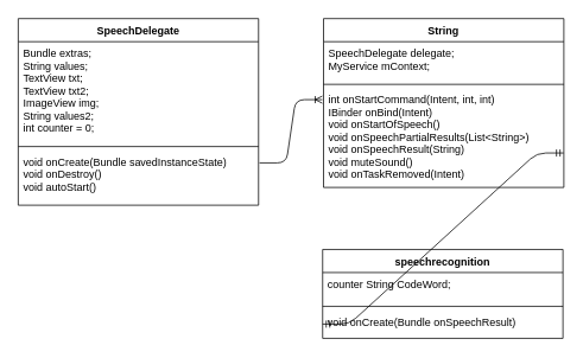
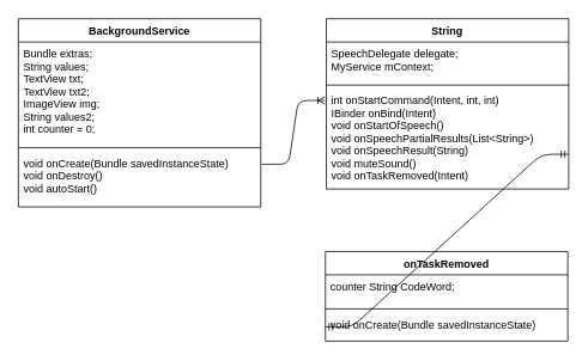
  <mxCell id="0" />
  <mxCell id="1" parent="0" />
- <mxCell id="2" value="SpeechDelegate" style="swimlane;fontStyle=1;align=center;verticalAlign=top;childLayout=stackLayout;horizontal=1;startSize=26;horizontalStack=0;resizeParent=1;resizeParentMax=0;resizeLast=0;collapsible=1;marginBottom=0;" vertex="1" parent="1"><mxGeometry x="20" y="20" width="270" height="210" as="geometry" /></mxCell>
+ <mxCell id="2" value="BackgroundService" style="swimlane;fontStyle=1;align=center;verticalAlign=top;childLayout=stackLayout;horizontal=1;startSize=26;horizontalStack=0;resizeParent=1;resizeParentMax=0;resizeLast=0;collapsible=1;marginBottom=0;" vertex="1" parent="1"><mxGeometry x="20" y="20" width="270" height="210" as="geometry" /></mxCell>
  <mxCell id="3" value="Bundle extras;&#10;String values;&#10;TextView txt;&#10;TextView txt2;&#10;ImageView img;&#10;String values2;&#10;int counter = 0;" style="text;strokeColor=none;fillColor=none;align=left;verticalAlign=top;spacingLeft=4;spacingRight=4;overflow=hidden;rotatable=0;points=[[0,0.5],[1,0.5]];portConstraint=eastwest;" vertex="1" parent="2"><mxGeometry y="26" width="270" height="114" as="geometry" /></mxCell>
  <mxCell id="4" value="" style="line;strokeWidth=1;fillColor=none;align=left;verticalAlign=middle;spacingTop=-1;spacingLeft=3;spacingRight=3;rotatable=0;labelPosition=right;points=[];portConstraint=eastwest;" vertex="1" parent="2"><mxGeometry y="140" width="270" height="8" as="geometry" /></mxCell>
  <mxCell id="5" value="void onCreate(Bundle savedInstanceState)&#10;void onDestroy()&#10;void autoStart()&#10;&#10;" style="text;strokeColor=none;fillColor=none;align=left;verticalAlign=top;spacingLeft=4;spacingRight=4;overflow=hidden;rotatable=0;points=[[0,0.5],[1,0.5]];portConstraint=eastwest;" vertex="1" parent="2"><mxGeometry y="148" width="270" height="62" as="geometry" /></mxCell>
  <mxCell id="6" value="String" style="swimlane;fontStyle=1;align=center;verticalAlign=top;childLayout=stackLayout;horizontal=1;startSize=26;horizontalStack=0;resizeParent=1;resizeParentMax=0;resizeLast=0;collapsible=1;marginBottom=0;" vertex="1" parent="1"><mxGeometry x="363" y="20" width="270" height="190" as="geometry" /></mxCell>
  <mxCell id="7" value="SpeechDelegate delegate;&#10;MyService mContext;" style="text;strokeColor=none;fillColor=none;align=left;verticalAlign=top;spacingLeft=4;spacingRight=4;overflow=hidden;rotatable=0;points=[[0,0.5],[1,0.5]];portConstraint=eastwest;" vertex="1" parent="6"><mxGeometry y="26" width="270" height="44" as="geometry" /></mxCell>
  <mxCell id="8" value="" style="line;strokeWidth=1;fillColor=none;align=left;verticalAlign=middle;spacingTop=-1;spacingLeft=3;spacingRight=3;rotatable=0;labelPosition=right;points=[];portConstraint=eastwest;" vertex="1" parent="6"><mxGeometry y="70" width="270" height="8" as="geometry" /></mxCell>
  <mxCell id="9" value="int onStartCommand(Intent, int, int)&#10;IBinder onBind(Intent)&#10;void onStartOfSpeech()&#10;void onSpeechPartialResults(List&lt;String&gt;)&#10;void onSpeechResult(String)&#10;void muteSound()&#10;void onTaskRemoved(Intent)" style="text;strokeColor=none;fillColor=none;align=left;verticalAlign=top;spacingLeft=4;spacingRight=4;overflow=hidden;rotatable=0;points=[[0,0.5],[1,0.5]];portConstraint=eastwest;" vertex="1" parent="6"><mxGeometry y="78" width="270" height="112" as="geometry" /></mxCell>
- <mxCell id="10" value="speechrecognition" style="swimlane;fontStyle=1;align=center;verticalAlign=top;childLayout=stackLayout;horizontal=1;startSize=26;horizontalStack=0;resizeParent=1;resizeParentMax=0;resizeLast=0;collapsible=1;marginBottom=0;" vertex="1" parent="1"><mxGeometry x="362" y="279.8" width="270" height="100" as="geometry" /></mxCell>
+ <mxCell id="10" value="onTaskRemoved" style="swimlane;fontStyle=1;align=center;verticalAlign=top;childLayout=stackLayout;horizontal=1;startSize=26;horizontalStack=0;resizeParent=1;resizeParentMax=0;resizeLast=0;collapsible=1;marginBottom=0;" vertex="1" parent="1"><mxGeometry x="362" y="279.8" width="270" height="100" as="geometry" /></mxCell>
  <mxCell id="11" value="counter String CodeWord;&#10;" style="text;strokeColor=none;fillColor=none;align=left;verticalAlign=top;spacingLeft=4;spacingRight=4;overflow=hidden;rotatable=0;points=[[0,0.5],[1,0.5]];portConstraint=eastwest;" vertex="1" parent="10"><mxGeometry y="26" width="270" height="34" as="geometry" /></mxCell>
  <mxCell id="12" value="" style="line;strokeWidth=1;fillColor=none;align=left;verticalAlign=middle;spacingTop=-1;spacingLeft=3;spacingRight=3;rotatable=0;labelPosition=right;points=[];portConstraint=eastwest;" vertex="1" parent="10"><mxGeometry y="60" width="270" height="8" as="geometry" /></mxCell>
- <mxCell id="13" value="void onCreate(Bundle onSpeechResult)&#10;&#10;" style="text;strokeColor=none;fillColor=none;align=left;verticalAlign=top;spacingLeft=4;spacingRight=4;overflow=hidden;rotatable=0;points=[[0,0.5],[1,0.5]];portConstraint=eastwest;" vertex="1" parent="10"><mxGeometry y="68" width="270" height="32" as="geometry" /></mxCell>
+ <mxCell id="13" value="void onCreate(Bundle savedInstanceState)&#10;&#10;" style="text;strokeColor=none;fillColor=none;align=left;verticalAlign=top;spacingLeft=4;spacingRight=4;overflow=hidden;rotatable=0;points=[[0,0.5],[1,0.5]];portConstraint=eastwest;" vertex="1" parent="10"><mxGeometry y="68" width="270" height="32" as="geometry" /></mxCell>
  <mxCell id="14" value="" style="edgeStyle=entityRelationEdgeStyle;fontSize=12;html=1;endArrow=ERmandOne;startArrow=ERmandOne;entryX=0;entryY=0.5;entryDx=0;entryDy=0;exitX=0.999;exitY=0.654;exitDx=0;exitDy=0;exitPerimeter=0;" edge="1" parent="1" source="9" target="13"><mxGeometry width="100" height="100" relative="1" as="geometry"><mxPoint x="240" y="400" as="sourcePoint" /><mxPoint x="340" y="300" as="targetPoint" /></mxGeometry></mxCell>
  <mxCell id="15" value="" style="edgeStyle=entityRelationEdgeStyle;fontSize=12;html=1;endArrow=ERoneToMany;exitX=1.004;exitY=0.232;exitDx=0;exitDy=0;exitPerimeter=0;entryX=-0.005;entryY=0.118;entryDx=0;entryDy=0;entryPerimeter=0;" edge="1" parent="1" source="5" target="9"><mxGeometry width="100" height="100" relative="1" as="geometry"><mxPoint x="300" y="300" as="sourcePoint" /><mxPoint x="400" y="200" as="targetPoint" /></mxGeometry></mxCell>
